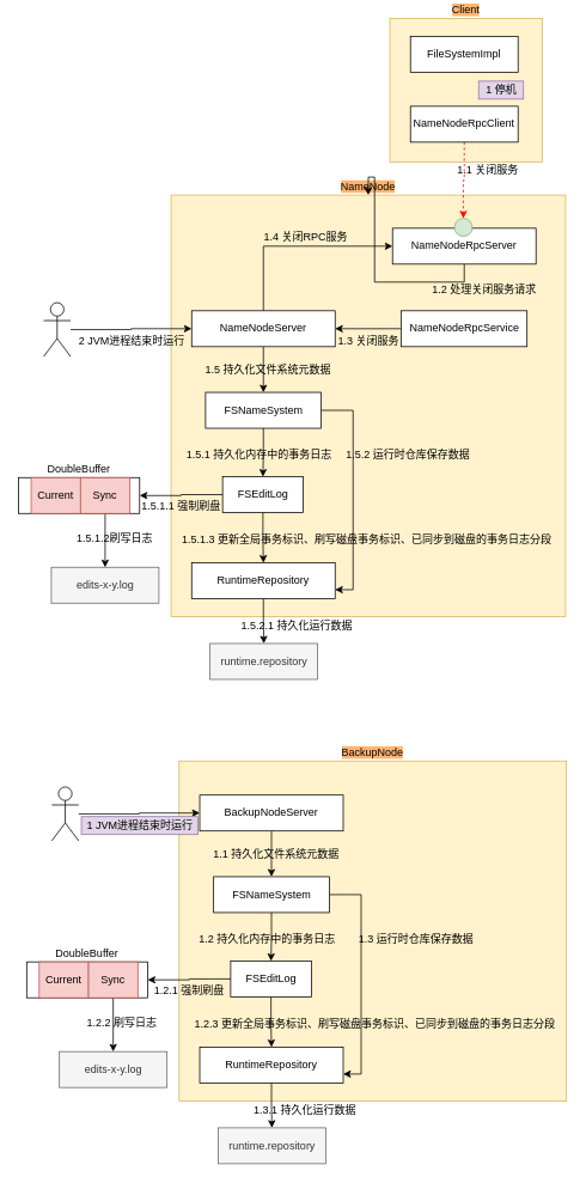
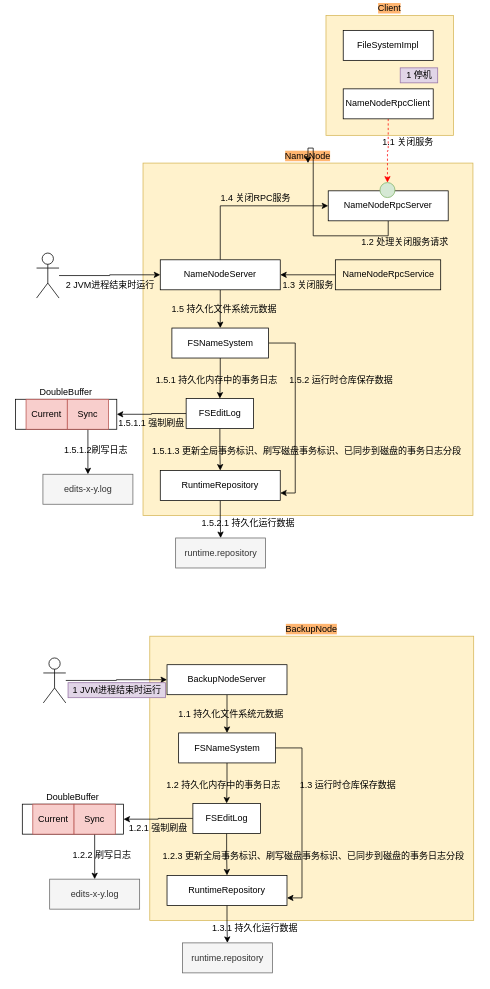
  <mxCell id="0" />
  <mxCell id="1" parent="0" />
  <mxCell id="2" value="&lt;span style=&quot;&quot;&gt;NameNode&lt;/span&gt;" style="rounded=0;whiteSpace=wrap;html=1;fillColor=#fff2cc;strokeColor=#d6b656;labelPosition=center;verticalLabelPosition=top;align=center;verticalAlign=bottom;labelBorderColor=none;labelBackgroundColor=#FFB570;" parent="1" vertex="1"><mxGeometry x="190" y="217" width="440" height="470" as="geometry" /></mxCell>
  <mxCell id="3" style="edgeStyle=orthogonalEdgeStyle;rounded=0;orthogonalLoop=1;jettySize=auto;html=1;strokeColor=#000000;" edge="1" parent="1" source="5" target="16"><mxGeometry relative="1" as="geometry" /></mxCell>
  <mxCell id="4" style="edgeStyle=orthogonalEdgeStyle;rounded=0;orthogonalLoop=1;jettySize=auto;html=1;entryX=1;entryY=0.75;entryDx=0;entryDy=0;strokeColor=#000000;" edge="1" parent="1" source="5" target="30"><mxGeometry relative="1" as="geometry"><Array as="points"><mxPoint x="393" y="457" /><mxPoint x="393" y="657" /></Array></mxGeometry></mxCell>
  <mxCell id="5" value="&lt;span style=&quot;text-align: left&quot;&gt;FSNameSystem&lt;/span&gt;" style="rounded=0;whiteSpace=wrap;html=1;labelPosition=center;verticalLabelPosition=middle;align=center;verticalAlign=middle;" parent="1" vertex="1"><mxGeometry x="228.5" y="437" width="129" height="40" as="geometry" /></mxCell>
  <mxCell id="6" style="edgeStyle=orthogonalEdgeStyle;rounded=0;orthogonalLoop=1;jettySize=auto;html=1;strokeColor=#000000;" edge="1" parent="1" source="7" target="2"><mxGeometry relative="1" as="geometry" /></mxCell>
  <mxCell id="7" value="&lt;span style=&quot;text-align: left&quot;&gt;NameNodeRpcServer&lt;br&gt;&lt;/span&gt;" style="rounded=0;whiteSpace=wrap;html=1;labelPosition=center;verticalLabelPosition=middle;align=center;verticalAlign=middle;" parent="1" vertex="1"><mxGeometry x="437" y="254" width="160" height="40" as="geometry" /></mxCell>
  <mxCell id="8" style="edgeStyle=orthogonalEdgeStyle;rounded=0;orthogonalLoop=1;jettySize=auto;html=1;entryX=1;entryY=0.5;entryDx=0;entryDy=0;strokeColor=#000000;" edge="1" parent="1" source="9" target="12"><mxGeometry relative="1" as="geometry" /></mxCell>
- <mxCell id="9" value="&lt;span style=&quot;text-align: left&quot;&gt;NameNodeRpcService&lt;br&gt;&lt;/span&gt;" style="rounded=0;whiteSpace=wrap;html=1;labelPosition=center;verticalLabelPosition=middle;align=center;verticalAlign=middle;" parent="1" vertex="1"><mxGeometry x="446.5" y="346" width="140.5" height="40" as="geometry" /></mxCell>
+ <mxCell id="9" value="&lt;span style=&quot;text-align: left&quot;&gt;NameNodeRpcService&lt;br&gt;&lt;/span&gt;" style="rounded=0;whiteSpace=wrap;html=1;labelPosition=center;verticalLabelPosition=middle;align=center;verticalAlign=middle;fillColor=#fff2cc;" parent="1" vertex="1"><mxGeometry x="446.5" y="346" width="140.5" height="40" as="geometry" /></mxCell>
  <mxCell id="10" style="edgeStyle=orthogonalEdgeStyle;rounded=0;orthogonalLoop=1;jettySize=auto;html=1;entryX=0;entryY=0.5;entryDx=0;entryDy=0;strokeColor=#000000;" edge="1" parent="1" source="12" target="7"><mxGeometry relative="1" as="geometry"><Array as="points"><mxPoint x="293" y="274" /></Array></mxGeometry></mxCell>
  <mxCell id="11" style="edgeStyle=orthogonalEdgeStyle;rounded=0;orthogonalLoop=1;jettySize=auto;html=1;strokeColor=#000000;" edge="1" parent="1" source="12" target="5"><mxGeometry relative="1" as="geometry" /></mxCell>
  <mxCell id="12" value="&lt;span style=&quot;text-align: left&quot;&gt;NameNodeServer&lt;br&gt;&lt;/span&gt;" style="rounded=0;whiteSpace=wrap;html=1;labelPosition=center;verticalLabelPosition=middle;align=center;verticalAlign=middle;" parent="1" vertex="1"><mxGeometry x="213" y="346" width="160" height="40" as="geometry" /></mxCell>
  <mxCell id="13" value="" style="ellipse;whiteSpace=wrap;html=1;aspect=fixed;fillColor=#d5e8d4;strokeColor=#82b366;" parent="1" vertex="1"><mxGeometry x="506" y="243" width="20" height="20" as="geometry" /></mxCell>
  <mxCell id="14" style="edgeStyle=orthogonalEdgeStyle;rounded=0;orthogonalLoop=1;jettySize=auto;html=1;strokeColor=#000000;" edge="1" parent="1" source="16" target="30"><mxGeometry relative="1" as="geometry" /></mxCell>
  <mxCell id="15" style="edgeStyle=orthogonalEdgeStyle;rounded=0;orthogonalLoop=1;jettySize=auto;html=1;entryX=1;entryY=0.5;entryDx=0;entryDy=0;strokeColor=#000000;" edge="1" parent="1" source="16" target="35"><mxGeometry relative="1" as="geometry" /></mxCell>
  <mxCell id="16" value="&lt;div style=&quot;text-align: left&quot;&gt;FSEditLog&lt;br&gt;&lt;/div&gt;" style="rounded=0;whiteSpace=wrap;html=1;labelPosition=center;verticalLabelPosition=middle;align=center;verticalAlign=middle;" parent="1" vertex="1"><mxGeometry x="247.5" y="531" width="90" height="40" as="geometry" /></mxCell>
  <mxCell id="17" value="&lt;div style=&quot;text-align: center&quot;&gt;runtime.repository&lt;br&gt;&lt;/div&gt;" style="rounded=0;whiteSpace=wrap;html=1;labelPosition=center;verticalLabelPosition=middle;align=center;verticalAlign=middle;fillColor=#f5f5f5;fontColor=#333333;strokeColor=#666666;" parent="1" vertex="1"><mxGeometry x="233.5" y="717" width="120" height="40" as="geometry" /></mxCell>
  <mxCell id="18" value="Client" style="rounded=0;whiteSpace=wrap;html=1;fillColor=#fff2cc;strokeColor=#d6b656;labelPosition=center;verticalLabelPosition=top;align=center;verticalAlign=bottom;labelBorderColor=none;labelBackgroundColor=#FFB570;" vertex="1" parent="1"><mxGeometry x="434" y="20" width="170" height="160" as="geometry" /></mxCell>
  <mxCell id="19" value="&lt;span style=&quot;text-align: left&quot;&gt;FileSystemImpl&lt;br&gt;&lt;/span&gt;" style="rounded=0;whiteSpace=wrap;html=1;labelPosition=center;verticalLabelPosition=middle;align=center;verticalAlign=middle;" vertex="1" parent="1"><mxGeometry x="457" y="40" width="120" height="40" as="geometry" /></mxCell>
  <mxCell id="20" style="edgeStyle=orthogonalEdgeStyle;rounded=0;orthogonalLoop=1;jettySize=auto;html=1;entryX=0.5;entryY=0;entryDx=0;entryDy=0;dashed=1;strokeColor=#FF0000;" edge="1" parent="1" source="21" target="13"><mxGeometry relative="1" as="geometry"><mxPoint x="610" y="167" as="targetPoint" /></mxGeometry></mxCell>
  <mxCell id="21" value="&lt;span style=&quot;text-align: left&quot;&gt;NameNodeRpcClient&lt;br&gt;&lt;/span&gt;" style="rounded=0;whiteSpace=wrap;html=1;labelPosition=center;verticalLabelPosition=middle;align=center;verticalAlign=middle;" vertex="1" parent="1"><mxGeometry x="457" y="118" width="120" height="40" as="geometry" /></mxCell>
  <mxCell id="22" value="1 停机" style="text;html=1;align=center;verticalAlign=middle;resizable=0;points=[];autosize=1;strokeColor=#9673a6;fillColor=#e1d5e7;" vertex="1" parent="1"><mxGeometry x="533" y="90" width="50" height="20" as="geometry" /></mxCell>
  <mxCell id="23" value="1.1 关闭服务" style="text;html=1;align=center;verticalAlign=middle;resizable=0;points=[];autosize=1;strokeColor=none;fillColor=none;" vertex="1" parent="1"><mxGeometry x="503" y="180" width="80" height="20" as="geometry" /></mxCell>
  <mxCell id="24" value="1.2 处理关闭服务请求" style="text;html=1;align=center;verticalAlign=middle;resizable=0;points=[];autosize=1;strokeColor=none;fillColor=none;" vertex="1" parent="1"><mxGeometry x="474" y="313" width="130" height="20" as="geometry" /></mxCell>
  <mxCell id="25" value="1.3 关闭服务" style="text;html=1;align=center;verticalAlign=middle;resizable=0;points=[];autosize=1;strokeColor=none;fillColor=none;" vertex="1" parent="1"><mxGeometry x="370" y="370" width="80" height="20" as="geometry" /></mxCell>
  <mxCell id="26" value="1.4 关闭RPC服务" style="text;html=1;align=center;verticalAlign=middle;resizable=0;points=[];autosize=1;strokeColor=none;fillColor=none;" vertex="1" parent="1"><mxGeometry x="285" y="254" width="110" height="20" as="geometry" /></mxCell>
  <mxCell id="27" value="1.5&amp;nbsp;持久化文件系统元数据" style="text;html=1;align=center;verticalAlign=middle;resizable=0;points=[];autosize=1;strokeColor=none;fillColor=none;" vertex="1" parent="1"><mxGeometry x="217.5" y="402" width="160" height="20" as="geometry" /></mxCell>
  <mxCell id="28" value="1.5.1&amp;nbsp;持久化内存中的事务日志" style="text;html=1;align=center;verticalAlign=middle;resizable=0;points=[];autosize=1;strokeColor=none;fillColor=none;" vertex="1" parent="1"><mxGeometry x="197.5" y="497" width="180" height="20" as="geometry" /></mxCell>
  <mxCell id="29" style="edgeStyle=orthogonalEdgeStyle;rounded=0;orthogonalLoop=1;jettySize=auto;html=1;entryX=0.5;entryY=0;entryDx=0;entryDy=0;strokeColor=#000000;" edge="1" parent="1" source="30" target="17"><mxGeometry relative="1" as="geometry" /></mxCell>
  <mxCell id="30" value="&lt;span style=&quot;text-align: left&quot;&gt;RuntimeRepository&lt;br&gt;&lt;/span&gt;" style="rounded=0;whiteSpace=wrap;html=1;labelPosition=center;verticalLabelPosition=middle;align=center;verticalAlign=middle;" vertex="1" parent="1"><mxGeometry x="213" y="627" width="160" height="40" as="geometry" /></mxCell>
  <mxCell id="31" value="1.5.1.3 更新全局事务标识、刷写磁盘事务标识、已同步到磁盘的事务日志分段" style="text;html=1;align=center;verticalAlign=middle;resizable=0;points=[];autosize=1;strokeColor=none;fillColor=none;" vertex="1" parent="1"><mxGeometry x="192.5" y="592" width="430" height="20" as="geometry" /></mxCell>
  <mxCell id="32" value="1.5.2 运行时仓库保存数据" style="text;html=1;align=center;verticalAlign=middle;resizable=0;points=[];autosize=1;strokeColor=none;fillColor=none;" vertex="1" parent="1"><mxGeometry x="379" y="497" width="150" height="20" as="geometry" /></mxCell>
  <mxCell id="33" value="1.5.2.1 持久化运行数据" style="text;html=1;align=center;verticalAlign=middle;resizable=0;points=[];autosize=1;strokeColor=none;fillColor=none;" vertex="1" parent="1"><mxGeometry x="260" y="687" width="140" height="20" as="geometry" /></mxCell>
  <mxCell id="34" value="&lt;div style=&quot;text-align: center&quot;&gt;edits-x-y.log&lt;br&gt;&lt;/div&gt;" style="rounded=0;whiteSpace=wrap;html=1;labelPosition=center;verticalLabelPosition=middle;align=center;verticalAlign=middle;fillColor=#f5f5f5;fontColor=#333333;strokeColor=#666666;" vertex="1" parent="1"><mxGeometry x="56.5" y="632" width="120" height="40" as="geometry" /></mxCell>
  <mxCell id="35" value="&lt;div style=&quot;text-align: left&quot;&gt;DoubleBuffer&lt;/div&gt;" style="rounded=0;whiteSpace=wrap;html=1;labelPosition=center;verticalLabelPosition=top;align=center;verticalAlign=bottom;" vertex="1" parent="1"><mxGeometry x="20" y="532" width="135" height="40" as="geometry" /></mxCell>
  <mxCell id="36" value="&lt;div style=&quot;text-align: left&quot;&gt;Current&lt;/div&gt;" style="rounded=0;whiteSpace=wrap;html=1;labelPosition=center;verticalLabelPosition=middle;align=center;verticalAlign=middle;fillColor=#f8cecc;strokeColor=#b85450;" vertex="1" parent="1"><mxGeometry x="34" y="532" width="55" height="40" as="geometry" /></mxCell>
  <mxCell id="37" style="edgeStyle=orthogonalEdgeStyle;rounded=0;orthogonalLoop=1;jettySize=auto;html=1;entryX=0.5;entryY=0;entryDx=0;entryDy=0;" edge="1" parent="1" source="38" target="34"><mxGeometry relative="1" as="geometry" /></mxCell>
  <mxCell id="38" value="&lt;div style=&quot;text-align: left&quot;&gt;Sync&lt;/div&gt;" style="rounded=0;whiteSpace=wrap;html=1;labelPosition=center;verticalLabelPosition=middle;align=center;verticalAlign=middle;fillColor=#f8cecc;strokeColor=#b85450;" vertex="1" parent="1"><mxGeometry x="89" y="532" width="55" height="40" as="geometry" /></mxCell>
  <mxCell id="39" value="1.5.1.2刷写日志" style="text;html=1;align=center;verticalAlign=middle;resizable=0;points=[];autosize=1;strokeColor=none;fillColor=none;" vertex="1" parent="1"><mxGeometry x="77" y="590" width="100" height="20" as="geometry" /></mxCell>
  <mxCell id="40" value="1.5.1.1 强制刷盘" style="text;html=1;align=center;verticalAlign=middle;resizable=0;points=[];autosize=1;strokeColor=none;fillColor=none;" vertex="1" parent="1"><mxGeometry x="151" y="553.5" width="100" height="20" as="geometry" /></mxCell>
  <mxCell id="41" style="edgeStyle=orthogonalEdgeStyle;rounded=0;orthogonalLoop=1;jettySize=auto;html=1;entryX=0;entryY=0.5;entryDx=0;entryDy=0;strokeColor=#000000;" edge="1" parent="1" source="42" target="12"><mxGeometry relative="1" as="geometry" /></mxCell>
  <mxCell id="42" value="" style="shape=umlActor;verticalLabelPosition=bottom;verticalAlign=top;html=1;outlineConnect=0;" vertex="1" parent="1"><mxGeometry x="48" y="337" width="30" height="60" as="geometry" /></mxCell>
  <mxCell id="43" value="2 JVM进程结束时运行" style="text;html=1;align=center;verticalAlign=middle;resizable=0;points=[];autosize=1;strokeColor=none;fillColor=none;" vertex="1" parent="1"><mxGeometry x="81" y="370" width="130" height="20" as="geometry" /></mxCell>
  <mxCell id="44" value="BackupNode" style="rounded=0;whiteSpace=wrap;html=1;fillColor=#fff2cc;strokeColor=#d6b656;labelPosition=center;verticalLabelPosition=top;align=center;verticalAlign=bottom;labelBorderColor=none;labelBackgroundColor=#FFB570;" vertex="1" parent="1"><mxGeometry x="199" y="848" width="432" height="379" as="geometry" /></mxCell>
  <mxCell id="45" style="edgeStyle=orthogonalEdgeStyle;rounded=0;orthogonalLoop=1;jettySize=auto;html=1;strokeColor=#000000;" edge="1" parent="1" source="47" target="52"><mxGeometry relative="1" as="geometry" /></mxCell>
  <mxCell id="46" style="edgeStyle=orthogonalEdgeStyle;rounded=0;orthogonalLoop=1;jettySize=auto;html=1;entryX=1;entryY=0.75;entryDx=0;entryDy=0;strokeColor=#000000;" edge="1" parent="1" source="47" target="57"><mxGeometry relative="1" as="geometry"><Array as="points"><mxPoint x="402" y="997" /><mxPoint x="402" y="1197" /></Array></mxGeometry></mxCell>
  <mxCell id="47" value="&lt;span style=&quot;text-align: left&quot;&gt;FSNameSystem&lt;/span&gt;" style="rounded=0;whiteSpace=wrap;html=1;labelPosition=center;verticalLabelPosition=middle;align=center;verticalAlign=middle;" vertex="1" parent="1"><mxGeometry x="237.5" y="977" width="129" height="40" as="geometry" /></mxCell>
  <mxCell id="48" style="edgeStyle=orthogonalEdgeStyle;rounded=0;orthogonalLoop=1;jettySize=auto;html=1;strokeColor=#000000;" edge="1" parent="1" source="49" target="47"><mxGeometry relative="1" as="geometry" /></mxCell>
  <mxCell id="49" value="&lt;span style=&quot;text-align: left&quot;&gt;BackupNodeServer&lt;br&gt;&lt;/span&gt;" style="rounded=0;whiteSpace=wrap;html=1;labelPosition=center;verticalLabelPosition=middle;align=center;verticalAlign=middle;" vertex="1" parent="1"><mxGeometry x="222" y="886" width="160" height="40" as="geometry" /></mxCell>
  <mxCell id="50" style="edgeStyle=orthogonalEdgeStyle;rounded=0;orthogonalLoop=1;jettySize=auto;html=1;strokeColor=#000000;" edge="1" parent="1" source="52" target="57"><mxGeometry relative="1" as="geometry" /></mxCell>
  <mxCell id="51" style="edgeStyle=orthogonalEdgeStyle;rounded=0;orthogonalLoop=1;jettySize=auto;html=1;entryX=1;entryY=0.5;entryDx=0;entryDy=0;strokeColor=#000000;" edge="1" parent="1" source="52" target="62"><mxGeometry relative="1" as="geometry" /></mxCell>
  <mxCell id="52" value="&lt;div style=&quot;text-align: left&quot;&gt;FSEditLog&lt;br&gt;&lt;/div&gt;" style="rounded=0;whiteSpace=wrap;html=1;labelPosition=center;verticalLabelPosition=middle;align=center;verticalAlign=middle;" vertex="1" parent="1"><mxGeometry x="256.5" y="1071" width="90" height="40" as="geometry" /></mxCell>
  <mxCell id="53" value="&lt;div style=&quot;text-align: center&quot;&gt;runtime.repository&lt;br&gt;&lt;/div&gt;" style="rounded=0;whiteSpace=wrap;html=1;labelPosition=center;verticalLabelPosition=middle;align=center;verticalAlign=middle;fillColor=#f5f5f5;fontColor=#333333;strokeColor=#666666;" vertex="1" parent="1"><mxGeometry x="242.5" y="1257" width="120" height="40" as="geometry" /></mxCell>
  <mxCell id="54" value="1.1&amp;nbsp;持久化文件系统元数据" style="text;html=1;align=center;verticalAlign=middle;resizable=0;points=[];autosize=1;strokeColor=none;fillColor=none;" vertex="1" parent="1"><mxGeometry x="226.5" y="942" width="160" height="20" as="geometry" /></mxCell>
  <mxCell id="55" value="1.2&amp;nbsp;持久化内存中的事务日志" style="text;html=1;align=center;verticalAlign=middle;resizable=0;points=[];autosize=1;strokeColor=none;fillColor=none;" vertex="1" parent="1"><mxGeometry x="211.5" y="1037" width="170" height="20" as="geometry" /></mxCell>
  <mxCell id="56" style="edgeStyle=orthogonalEdgeStyle;rounded=0;orthogonalLoop=1;jettySize=auto;html=1;entryX=0.5;entryY=0;entryDx=0;entryDy=0;strokeColor=#000000;" edge="1" parent="1" source="57" target="53"><mxGeometry relative="1" as="geometry" /></mxCell>
  <mxCell id="57" value="&lt;span style=&quot;text-align: left&quot;&gt;RuntimeRepository&lt;br&gt;&lt;/span&gt;" style="rounded=0;whiteSpace=wrap;html=1;labelPosition=center;verticalLabelPosition=middle;align=center;verticalAlign=middle;" vertex="1" parent="1"><mxGeometry x="222" y="1167" width="160" height="40" as="geometry" /></mxCell>
  <mxCell id="58" value="1.2.3 更新全局事务标识、刷写磁盘事务标识、已同步到磁盘的事务日志分段" style="text;html=1;align=center;verticalAlign=middle;resizable=0;points=[];autosize=1;strokeColor=none;fillColor=none;" vertex="1" parent="1"><mxGeometry x="206.5" y="1132" width="420" height="20" as="geometry" /></mxCell>
  <mxCell id="59" value="1.3 运行时仓库保存数据" style="text;html=1;align=center;verticalAlign=middle;resizable=0;points=[];autosize=1;strokeColor=none;fillColor=none;" vertex="1" parent="1"><mxGeometry x="393" y="1037" width="140" height="20" as="geometry" /></mxCell>
  <mxCell id="60" value="1.3.1 持久化运行数据" style="text;html=1;align=center;verticalAlign=middle;resizable=0;points=[];autosize=1;strokeColor=none;fillColor=none;" vertex="1" parent="1"><mxGeometry x="274" y="1227" width="130" height="20" as="geometry" /></mxCell>
  <mxCell id="61" value="&lt;div style=&quot;text-align: center&quot;&gt;edits-x-y.log&lt;br&gt;&lt;/div&gt;" style="rounded=0;whiteSpace=wrap;html=1;labelPosition=center;verticalLabelPosition=middle;align=center;verticalAlign=middle;fillColor=#f5f5f5;fontColor=#333333;strokeColor=#666666;" vertex="1" parent="1"><mxGeometry x="65.5" y="1172" width="120" height="40" as="geometry" /></mxCell>
  <mxCell id="62" value="&lt;div style=&quot;text-align: left&quot;&gt;DoubleBuffer&lt;/div&gt;" style="rounded=0;whiteSpace=wrap;html=1;labelPosition=center;verticalLabelPosition=top;align=center;verticalAlign=bottom;" vertex="1" parent="1"><mxGeometry x="29" y="1072" width="135" height="40" as="geometry" /></mxCell>
  <mxCell id="63" value="&lt;div style=&quot;text-align: left&quot;&gt;Current&lt;/div&gt;" style="rounded=0;whiteSpace=wrap;html=1;labelPosition=center;verticalLabelPosition=middle;align=center;verticalAlign=middle;fillColor=#f8cecc;strokeColor=#b85450;" vertex="1" parent="1"><mxGeometry x="43" y="1072" width="55" height="40" as="geometry" /></mxCell>
  <mxCell id="64" style="edgeStyle=orthogonalEdgeStyle;rounded=0;orthogonalLoop=1;jettySize=auto;html=1;entryX=0.5;entryY=0;entryDx=0;entryDy=0;" edge="1" parent="1" source="65" target="61"><mxGeometry relative="1" as="geometry" /></mxCell>
  <mxCell id="65" value="&lt;div style=&quot;text-align: left&quot;&gt;Sync&lt;/div&gt;" style="rounded=0;whiteSpace=wrap;html=1;labelPosition=center;verticalLabelPosition=middle;align=center;verticalAlign=middle;fillColor=#f8cecc;strokeColor=#b85450;" vertex="1" parent="1"><mxGeometry x="98" y="1072" width="55" height="40" as="geometry" /></mxCell>
  <mxCell id="66" value="1.2.2 刷写日志" style="text;html=1;align=center;verticalAlign=middle;resizable=0;points=[];autosize=1;strokeColor=none;fillColor=none;" vertex="1" parent="1"><mxGeometry x="90" y="1130" width="90" height="20" as="geometry" /></mxCell>
  <mxCell id="67" value="1.2.1 强制刷盘" style="text;html=1;align=center;verticalAlign=middle;resizable=0;points=[];autosize=1;strokeColor=none;fillColor=none;" vertex="1" parent="1"><mxGeometry x="165" y="1093.5" width="90" height="20" as="geometry" /></mxCell>
  <mxCell id="68" style="edgeStyle=orthogonalEdgeStyle;rounded=0;orthogonalLoop=1;jettySize=auto;html=1;entryX=0;entryY=0.5;entryDx=0;entryDy=0;strokeColor=#000000;" edge="1" parent="1" source="69" target="49"><mxGeometry relative="1" as="geometry" /></mxCell>
  <mxCell id="69" value="" style="shape=umlActor;verticalLabelPosition=bottom;verticalAlign=top;html=1;outlineConnect=0;" vertex="1" parent="1"><mxGeometry x="57" y="877" width="30" height="60" as="geometry" /></mxCell>
  <mxCell id="70" value="1 JVM进程结束时运行" style="text;html=1;align=center;verticalAlign=middle;resizable=0;points=[];autosize=1;strokeColor=#9673a6;fillColor=#e1d5e7;" vertex="1" parent="1"><mxGeometry x="90" y="910" width="130" height="20" as="geometry" /></mxCell>
